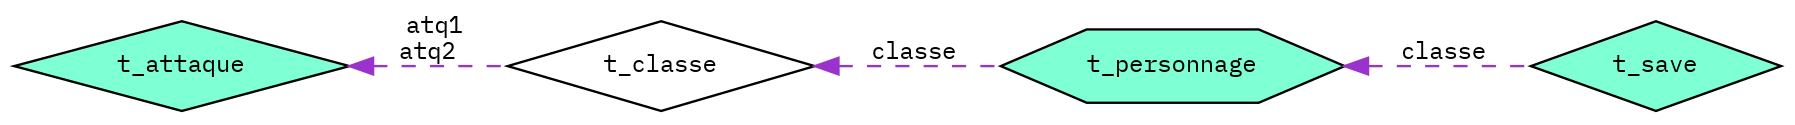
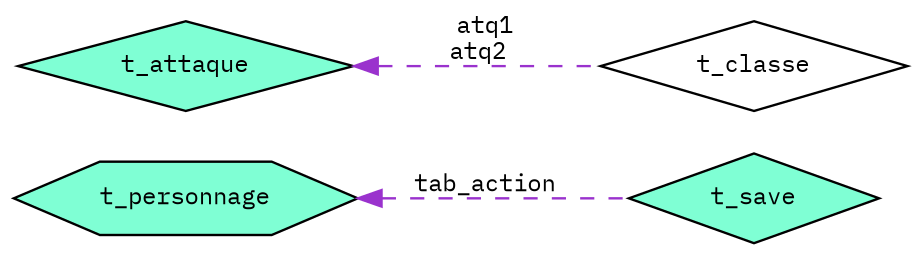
  digraph {
    fontname="IBM Plex Mono"
    rankdir=LR
    node [color=black fillcolor=aquamarine fontname="IBM Plex Mono" fontsize=10 shape=diamond style=filled]
    edge [color=darkorchid3 dir=back fontname="IBM Plex Mono" fontsize=10 labelfontname=Helvetica labelfontsize=10 style=dashed]
    n1 [fontcolor=black height=0.2 label=t_save width=0.4]
    n2 [height=0.2 label=t_personnage shape=hexagon width=0.4]
    n3 [fillcolor=white height=0.2 label=t_classe width=0.4]
    n4 [height=0.2 label=t_attaque width=0.4]
-   n2 -> n1 [label=" classe"]
-   n3 -> n2 [label=" classe"]
+   n2 -> n1 [label=" tab_action"]
    n4 -> n3 [label=" atq1\natq2"]
  }
